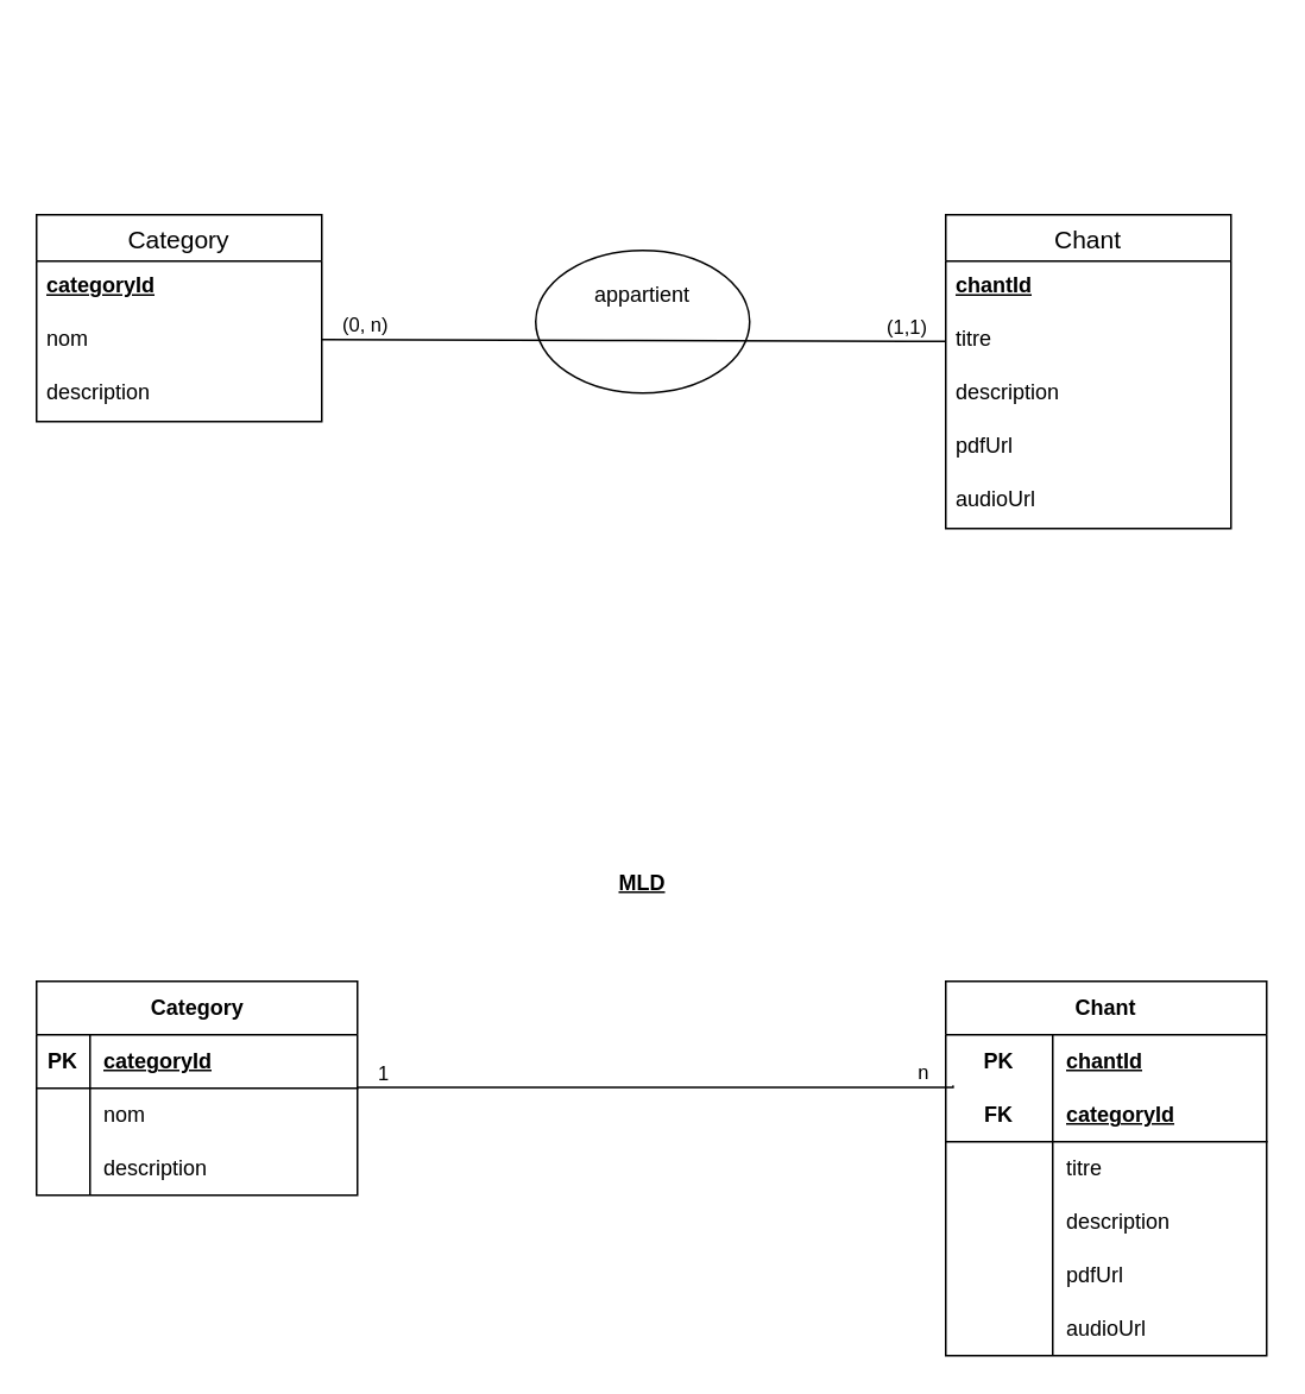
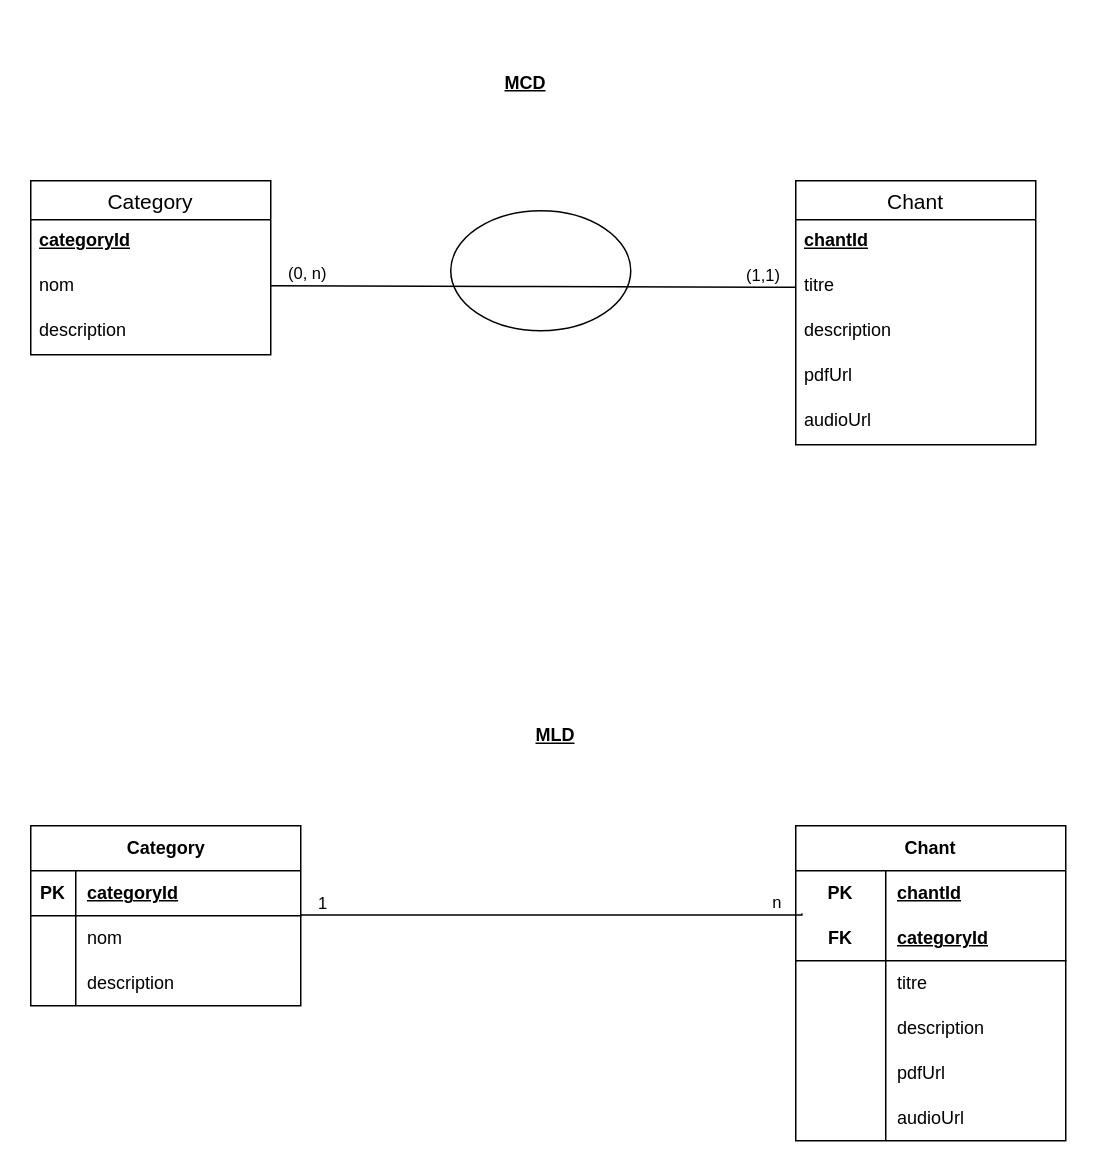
  <mxCell id="0" />
  <mxCell id="1" parent="0" />
  <mxCell id="2" value="" style="ellipse;whiteSpace=wrap;html=1;" vertex="1" parent="1"><mxGeometry x="300" y="140" width="120" height="80" as="geometry" /></mxCell>
  <mxCell id="3" value="Category" style="swimlane;fontStyle=0;childLayout=stackLayout;horizontal=1;startSize=26;horizontalStack=0;resizeParent=1;resizeParentMax=0;resizeLast=0;collapsible=1;marginBottom=0;align=center;fontSize=14;" vertex="1" parent="1"><mxGeometry x="20" y="120" width="160" height="116" as="geometry" /></mxCell>
  <mxCell id="4" value="&lt;u&gt;&lt;b&gt;categoryId&lt;/b&gt;&lt;/u&gt;" style="text;strokeColor=none;fillColor=none;spacingLeft=4;spacingRight=4;overflow=hidden;rotatable=0;points=[[0,0.5],[1,0.5]];portConstraint=eastwest;fontSize=12;whiteSpace=wrap;html=1;" vertex="1" parent="3"><mxGeometry y="26" width="160" height="30" as="geometry" /></mxCell>
  <mxCell id="5" value="nom" style="text;strokeColor=none;fillColor=none;spacingLeft=4;spacingRight=4;overflow=hidden;rotatable=0;points=[[0,0.5],[1,0.5]];portConstraint=eastwest;fontSize=12;whiteSpace=wrap;html=1;" vertex="1" parent="3"><mxGeometry y="56" width="160" height="30" as="geometry" /></mxCell>
  <mxCell id="6" value="description" style="text;strokeColor=none;fillColor=none;spacingLeft=4;spacingRight=4;overflow=hidden;rotatable=0;points=[[0,0.5],[1,0.5]];portConstraint=eastwest;fontSize=12;whiteSpace=wrap;html=1;" vertex="1" parent="3"><mxGeometry y="86" width="160" height="30" as="geometry" /></mxCell>
  <mxCell id="7" value="Chant" style="swimlane;fontStyle=0;childLayout=stackLayout;horizontal=1;startSize=26;horizontalStack=0;resizeParent=1;resizeParentMax=0;resizeLast=0;collapsible=1;marginBottom=0;align=center;fontSize=14;" vertex="1" parent="1"><mxGeometry x="530" y="120" width="160" height="176" as="geometry"><mxRectangle x="590" y="150" width="80" height="30" as="alternateBounds" /></mxGeometry></mxCell>
  <mxCell id="8" value="&lt;u&gt;&lt;b&gt;chantId&lt;/b&gt;&lt;/u&gt;" style="text;strokeColor=none;fillColor=none;spacingLeft=4;spacingRight=4;overflow=hidden;rotatable=0;points=[[0,0.5],[1,0.5]];portConstraint=eastwest;fontSize=12;whiteSpace=wrap;html=1;" vertex="1" parent="7"><mxGeometry y="26" width="160" height="30" as="geometry" /></mxCell>
  <mxCell id="9" value="titre" style="text;strokeColor=none;fillColor=none;spacingLeft=4;spacingRight=4;overflow=hidden;rotatable=0;points=[[0,0.5],[1,0.5]];portConstraint=eastwest;fontSize=12;whiteSpace=wrap;html=1;" vertex="1" parent="7"><mxGeometry y="56" width="160" height="30" as="geometry" /></mxCell>
  <mxCell id="10" value="description&amp;nbsp;" style="text;strokeColor=none;fillColor=none;spacingLeft=4;spacingRight=4;overflow=hidden;rotatable=0;points=[[0,0.5],[1,0.5]];portConstraint=eastwest;fontSize=12;whiteSpace=wrap;html=1;" vertex="1" parent="7"><mxGeometry y="86" width="160" height="30" as="geometry" /></mxCell>
  <mxCell id="11" value="pdfUrl" style="text;strokeColor=none;fillColor=none;spacingLeft=4;spacingRight=4;overflow=hidden;rotatable=0;points=[[0,0.5],[1,0.5]];portConstraint=eastwest;fontSize=12;whiteSpace=wrap;html=1;" vertex="1" parent="7"><mxGeometry y="116" width="160" height="30" as="geometry" /></mxCell>
  <mxCell id="12" value="audioUrl" style="text;strokeColor=none;fillColor=none;spacingLeft=4;spacingRight=4;overflow=hidden;rotatable=0;points=[[0,0.5],[1,0.5]];portConstraint=eastwest;fontSize=12;whiteSpace=wrap;html=1;" vertex="1" parent="7"><mxGeometry y="146" width="160" height="30" as="geometry" /></mxCell>
  <mxCell id="13" value="" style="endArrow=none;html=1;edgeStyle=orthogonalEdgeStyle;rounded=0;entryX=0;entryY=0.5;entryDx=0;entryDy=0;" edge="1" parent="1" target="9"><mxGeometry relative="1" as="geometry"><mxPoint x="180" y="190" as="sourcePoint" /><mxPoint x="340" y="190" as="targetPoint" /></mxGeometry></mxCell>
  <mxCell id="14" value="(0, n)" style="edgeLabel;resizable=0;html=1;align=left;verticalAlign=bottom;" connectable="0" vertex="1" parent="13"><mxGeometry x="-1" relative="1" as="geometry"><mxPoint x="10" as="offset" /></mxGeometry></mxCell>
  <mxCell id="15" value="(1,1)" style="edgeLabel;resizable=0;html=1;align=right;verticalAlign=bottom;" connectable="0" vertex="1" parent="13"><mxGeometry x="1" relative="1" as="geometry"><mxPoint x="-10" as="offset" /></mxGeometry></mxCell>
- <mxCell id="16" value="appartient" style="text;html=1;align=center;verticalAlign=middle;whiteSpace=wrap;rounded=0;" vertex="1" parent="1"><mxGeometry x="330" y="150" width="60" height="30" as="geometry" /></mxCell>
- <mxCell id="18" value="&lt;u&gt;&lt;b&gt;MLD&lt;/b&gt;&lt;/u&gt;" style="text;html=1;align=center;verticalAlign=middle;whiteSpace=wrap;rounded=0;" vertex="1" parent="1"><mxGeometry x="330" y="460" width="60" height="70" as="geometry" /></mxCell>
+ <mxCell id="17" value="&lt;u&gt;&lt;b&gt;MCD&lt;/b&gt;&lt;/u&gt;" style="text;html=1;align=center;verticalAlign=middle;whiteSpace=wrap;rounded=0;" vertex="1" parent="1"><mxGeometry x="320" y="20" width="60" height="70" as="geometry" /></mxCell>
+ <mxCell id="18" value="&lt;u&gt;&lt;b&gt;MLD&lt;/b&gt;&lt;/u&gt;" style="text;html=1;align=center;verticalAlign=middle;whiteSpace=wrap;rounded=0;" vertex="1" parent="1"><mxGeometry x="340" y="455" width="60" height="70" as="geometry" /></mxCell>
  <mxCell id="19" value="Category" style="shape=table;startSize=30;container=1;collapsible=1;childLayout=tableLayout;fixedRows=1;rowLines=0;fontStyle=1;align=center;resizeLast=1;html=1;" vertex="1" parent="1"><mxGeometry x="20" y="550" width="180" height="120" as="geometry" /></mxCell>
  <mxCell id="20" value="" style="shape=tableRow;horizontal=0;startSize=0;swimlaneHead=0;swimlaneBody=0;fillColor=none;collapsible=0;dropTarget=0;points=[[0,0.5],[1,0.5]];portConstraint=eastwest;top=0;left=0;right=0;bottom=1;" vertex="1" parent="19"><mxGeometry y="30" width="180" height="30" as="geometry" /></mxCell>
  <mxCell id="21" value="PK" style="shape=partialRectangle;connectable=0;fillColor=none;top=0;left=0;bottom=0;right=0;fontStyle=1;overflow=hidden;whiteSpace=wrap;html=1;" vertex="1" parent="20"><mxGeometry width="30" height="30" as="geometry"><mxRectangle width="30" height="30" as="alternateBounds" /></mxGeometry></mxCell>
  <mxCell id="22" value="categoryId" style="shape=partialRectangle;connectable=0;fillColor=none;top=0;left=0;bottom=0;right=0;align=left;spacingLeft=6;fontStyle=5;overflow=hidden;whiteSpace=wrap;html=1;" vertex="1" parent="20"><mxGeometry x="30" width="150" height="30" as="geometry"><mxRectangle width="150" height="30" as="alternateBounds" /></mxGeometry></mxCell>
  <mxCell id="23" value="" style="shape=tableRow;horizontal=0;startSize=0;swimlaneHead=0;swimlaneBody=0;fillColor=none;collapsible=0;dropTarget=0;points=[[0,0.5],[1,0.5]];portConstraint=eastwest;top=0;left=0;right=0;bottom=0;" vertex="1" parent="19"><mxGeometry y="60" width="180" height="30" as="geometry" /></mxCell>
  <mxCell id="24" value="" style="shape=partialRectangle;connectable=0;fillColor=none;top=0;left=0;bottom=0;right=0;editable=1;overflow=hidden;whiteSpace=wrap;html=1;" vertex="1" parent="23"><mxGeometry width="30" height="30" as="geometry"><mxRectangle width="30" height="30" as="alternateBounds" /></mxGeometry></mxCell>
  <mxCell id="25" value="nom" style="shape=partialRectangle;connectable=0;fillColor=none;top=0;left=0;bottom=0;right=0;align=left;spacingLeft=6;overflow=hidden;whiteSpace=wrap;html=1;" vertex="1" parent="23"><mxGeometry x="30" width="150" height="30" as="geometry"><mxRectangle width="150" height="30" as="alternateBounds" /></mxGeometry></mxCell>
  <mxCell id="26" value="" style="shape=tableRow;horizontal=0;startSize=0;swimlaneHead=0;swimlaneBody=0;fillColor=none;collapsible=0;dropTarget=0;points=[[0,0.5],[1,0.5]];portConstraint=eastwest;top=0;left=0;right=0;bottom=0;" vertex="1" parent="19"><mxGeometry y="90" width="180" height="30" as="geometry" /></mxCell>
  <mxCell id="27" value="" style="shape=partialRectangle;connectable=0;fillColor=none;top=0;left=0;bottom=0;right=0;editable=1;overflow=hidden;whiteSpace=wrap;html=1;" vertex="1" parent="26"><mxGeometry width="30" height="30" as="geometry"><mxRectangle width="30" height="30" as="alternateBounds" /></mxGeometry></mxCell>
  <mxCell id="28" value="description" style="shape=partialRectangle;connectable=0;fillColor=none;top=0;left=0;bottom=0;right=0;align=left;spacingLeft=6;overflow=hidden;whiteSpace=wrap;html=1;" vertex="1" parent="26"><mxGeometry x="30" width="150" height="30" as="geometry"><mxRectangle width="150" height="30" as="alternateBounds" /></mxGeometry></mxCell>
  <mxCell id="29" value="Chant" style="shape=table;startSize=30;container=1;collapsible=1;childLayout=tableLayout;fixedRows=1;rowLines=0;fontStyle=1;align=center;resizeLast=1;html=1;whiteSpace=wrap;" vertex="1" parent="1"><mxGeometry x="530" y="550" width="180" height="210" as="geometry" /></mxCell>
  <mxCell id="30" value="" style="shape=tableRow;horizontal=0;startSize=0;swimlaneHead=0;swimlaneBody=0;fillColor=none;collapsible=0;dropTarget=0;points=[[0,0.5],[1,0.5]];portConstraint=eastwest;top=0;left=0;right=0;bottom=0;html=1;" vertex="1" parent="29"><mxGeometry y="30" width="180" height="30" as="geometry" /></mxCell>
  <mxCell id="31" value="PK" style="shape=partialRectangle;connectable=0;fillColor=none;top=0;left=0;bottom=0;right=0;fontStyle=1;overflow=hidden;html=1;whiteSpace=wrap;" vertex="1" parent="30"><mxGeometry width="60" height="30" as="geometry"><mxRectangle width="60" height="30" as="alternateBounds" /></mxGeometry></mxCell>
  <mxCell id="32" value="chantId" style="shape=partialRectangle;connectable=0;fillColor=none;top=0;left=0;bottom=0;right=0;align=left;spacingLeft=6;fontStyle=5;overflow=hidden;html=1;whiteSpace=wrap;" vertex="1" parent="30"><mxGeometry x="60" width="120" height="30" as="geometry"><mxRectangle width="120" height="30" as="alternateBounds" /></mxGeometry></mxCell>
  <mxCell id="33" value="" style="shape=tableRow;horizontal=0;startSize=0;swimlaneHead=0;swimlaneBody=0;fillColor=none;collapsible=0;dropTarget=0;points=[[0,0.5],[1,0.5]];portConstraint=eastwest;top=0;left=0;right=0;bottom=1;html=1;" vertex="1" parent="29"><mxGeometry y="60" width="180" height="30" as="geometry" /></mxCell>
  <mxCell id="34" value="FK" style="shape=partialRectangle;connectable=0;fillColor=none;top=0;left=0;bottom=0;right=0;fontStyle=1;overflow=hidden;html=1;whiteSpace=wrap;" vertex="1" parent="33"><mxGeometry width="60" height="30" as="geometry"><mxRectangle width="60" height="30" as="alternateBounds" /></mxGeometry></mxCell>
  <mxCell id="35" value="categoryId" style="shape=partialRectangle;connectable=0;fillColor=none;top=0;left=0;bottom=0;right=0;align=left;spacingLeft=6;fontStyle=5;overflow=hidden;html=1;whiteSpace=wrap;" vertex="1" parent="33"><mxGeometry x="60" width="120" height="30" as="geometry"><mxRectangle width="120" height="30" as="alternateBounds" /></mxGeometry></mxCell>
  <mxCell id="36" value="" style="shape=tableRow;horizontal=0;startSize=0;swimlaneHead=0;swimlaneBody=0;fillColor=none;collapsible=0;dropTarget=0;points=[[0,0.5],[1,0.5]];portConstraint=eastwest;top=0;left=0;right=0;bottom=0;html=1;" vertex="1" parent="29"><mxGeometry y="90" width="180" height="30" as="geometry" /></mxCell>
  <mxCell id="37" value="" style="shape=partialRectangle;connectable=0;fillColor=none;top=0;left=0;bottom=0;right=0;editable=1;overflow=hidden;html=1;whiteSpace=wrap;" vertex="1" parent="36"><mxGeometry width="60" height="30" as="geometry"><mxRectangle width="60" height="30" as="alternateBounds" /></mxGeometry></mxCell>
  <mxCell id="38" value="titre" style="shape=partialRectangle;connectable=0;fillColor=none;top=0;left=0;bottom=0;right=0;align=left;spacingLeft=6;overflow=hidden;html=1;whiteSpace=wrap;" vertex="1" parent="36"><mxGeometry x="60" width="120" height="30" as="geometry"><mxRectangle width="120" height="30" as="alternateBounds" /></mxGeometry></mxCell>
  <mxCell id="39" value="" style="shape=tableRow;horizontal=0;startSize=0;swimlaneHead=0;swimlaneBody=0;fillColor=none;collapsible=0;dropTarget=0;points=[[0,0.5],[1,0.5]];portConstraint=eastwest;top=0;left=0;right=0;bottom=0;html=1;" vertex="1" parent="29"><mxGeometry y="120" width="180" height="30" as="geometry" /></mxCell>
  <mxCell id="40" value="" style="shape=partialRectangle;connectable=0;fillColor=none;top=0;left=0;bottom=0;right=0;editable=1;overflow=hidden;html=1;whiteSpace=wrap;" vertex="1" parent="39"><mxGeometry width="60" height="30" as="geometry"><mxRectangle width="60" height="30" as="alternateBounds" /></mxGeometry></mxCell>
  <mxCell id="41" value="description" style="shape=partialRectangle;connectable=0;fillColor=none;top=0;left=0;bottom=0;right=0;align=left;spacingLeft=6;overflow=hidden;html=1;whiteSpace=wrap;" vertex="1" parent="39"><mxGeometry x="60" width="120" height="30" as="geometry"><mxRectangle width="120" height="30" as="alternateBounds" /></mxGeometry></mxCell>
  <mxCell id="42" value="" style="shape=tableRow;horizontal=0;startSize=0;swimlaneHead=0;swimlaneBody=0;fillColor=none;collapsible=0;dropTarget=0;points=[[0,0.5],[1,0.5]];portConstraint=eastwest;top=0;left=0;right=0;bottom=0;html=1;" vertex="1" parent="29"><mxGeometry y="150" width="180" height="30" as="geometry" /></mxCell>
  <mxCell id="43" value="" style="shape=partialRectangle;connectable=0;fillColor=none;top=0;left=0;bottom=0;right=0;editable=1;overflow=hidden;html=1;whiteSpace=wrap;" vertex="1" parent="42"><mxGeometry width="60" height="30" as="geometry"><mxRectangle width="60" height="30" as="alternateBounds" /></mxGeometry></mxCell>
  <mxCell id="44" value="pdfUrl" style="shape=partialRectangle;connectable=0;fillColor=none;top=0;left=0;bottom=0;right=0;align=left;spacingLeft=6;overflow=hidden;html=1;whiteSpace=wrap;" vertex="1" parent="42"><mxGeometry x="60" width="120" height="30" as="geometry"><mxRectangle width="120" height="30" as="alternateBounds" /></mxGeometry></mxCell>
  <mxCell id="45" value="" style="shape=tableRow;horizontal=0;startSize=0;swimlaneHead=0;swimlaneBody=0;fillColor=none;collapsible=0;dropTarget=0;points=[[0,0.5],[1,0.5]];portConstraint=eastwest;top=0;left=0;right=0;bottom=0;html=1;" vertex="1" parent="29"><mxGeometry y="180" width="180" height="30" as="geometry" /></mxCell>
  <mxCell id="46" value="" style="shape=partialRectangle;connectable=0;fillColor=none;top=0;left=0;bottom=0;right=0;editable=1;overflow=hidden;html=1;whiteSpace=wrap;" vertex="1" parent="45"><mxGeometry width="60" height="30" as="geometry"><mxRectangle width="60" height="30" as="alternateBounds" /></mxGeometry></mxCell>
  <mxCell id="47" value="audioUrl" style="shape=partialRectangle;connectable=0;fillColor=none;top=0;left=0;bottom=0;right=0;align=left;spacingLeft=6;overflow=hidden;html=1;whiteSpace=wrap;" vertex="1" parent="45"><mxGeometry x="60" width="120" height="30" as="geometry"><mxRectangle width="120" height="30" as="alternateBounds" /></mxGeometry></mxCell>
  <mxCell id="48" value="" style="endArrow=none;html=1;edgeStyle=orthogonalEdgeStyle;rounded=0;entryX=0.023;entryY=-0.053;entryDx=0;entryDy=0;entryPerimeter=0;" edge="1" parent="1" target="33"><mxGeometry relative="1" as="geometry"><mxPoint x="200" y="609.5" as="sourcePoint" /><mxPoint x="360" y="609.5" as="targetPoint" /><Array as="points"><mxPoint x="534" y="610" /></Array></mxGeometry></mxCell>
  <mxCell id="49" value="1" style="edgeLabel;resizable=0;html=1;align=left;verticalAlign=bottom;" connectable="0" vertex="1" parent="48"><mxGeometry x="-1" relative="1" as="geometry"><mxPoint x="10" as="offset" /></mxGeometry></mxCell>
  <mxCell id="50" value="n" style="edgeLabel;resizable=0;html=1;align=right;verticalAlign=bottom;" connectable="0" vertex="1" parent="48"><mxGeometry x="1" relative="1" as="geometry"><mxPoint x="-13" as="offset" /></mxGeometry></mxCell>
